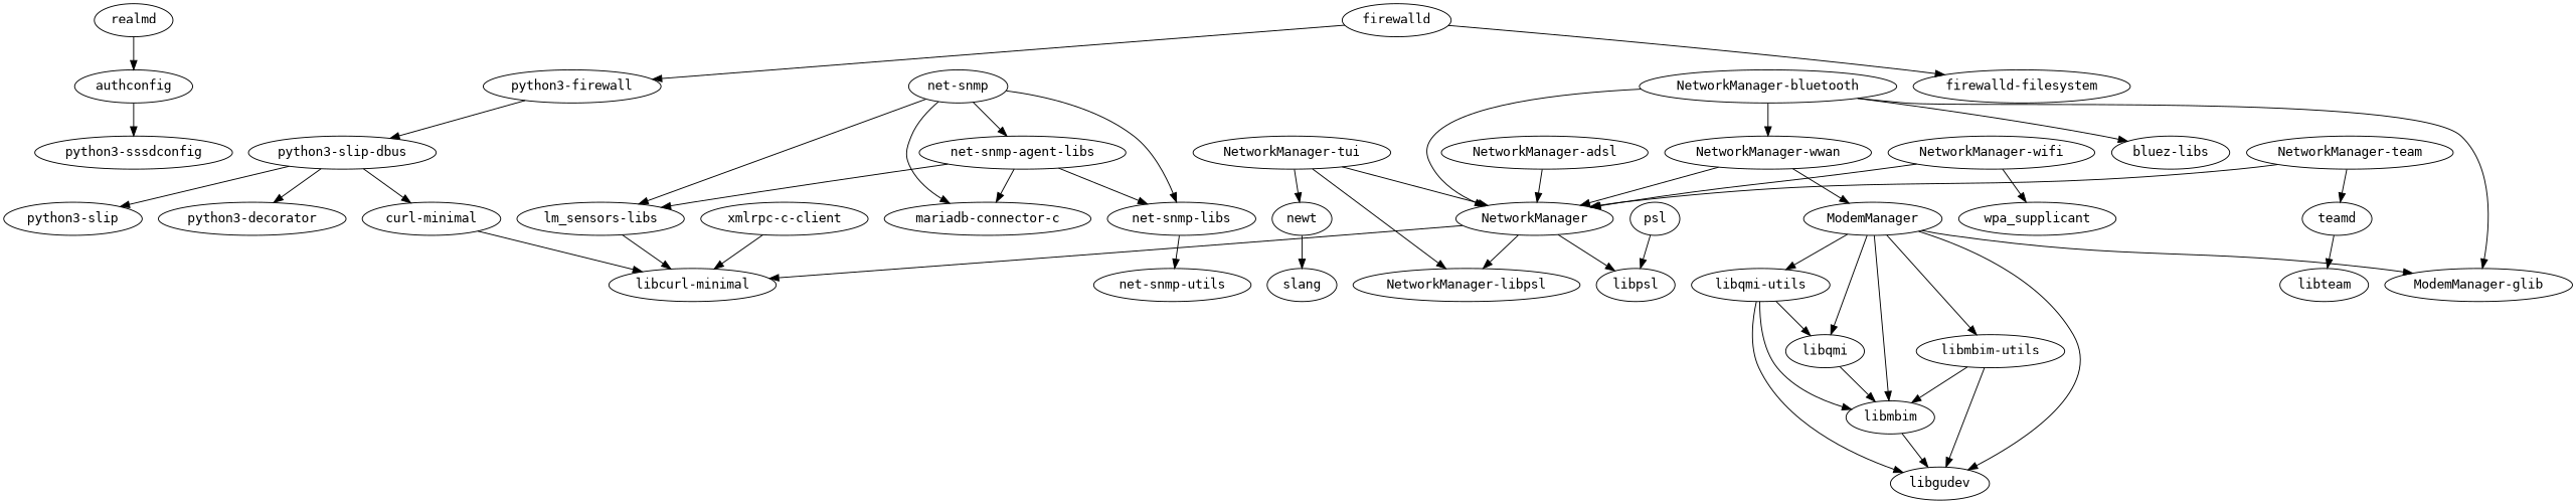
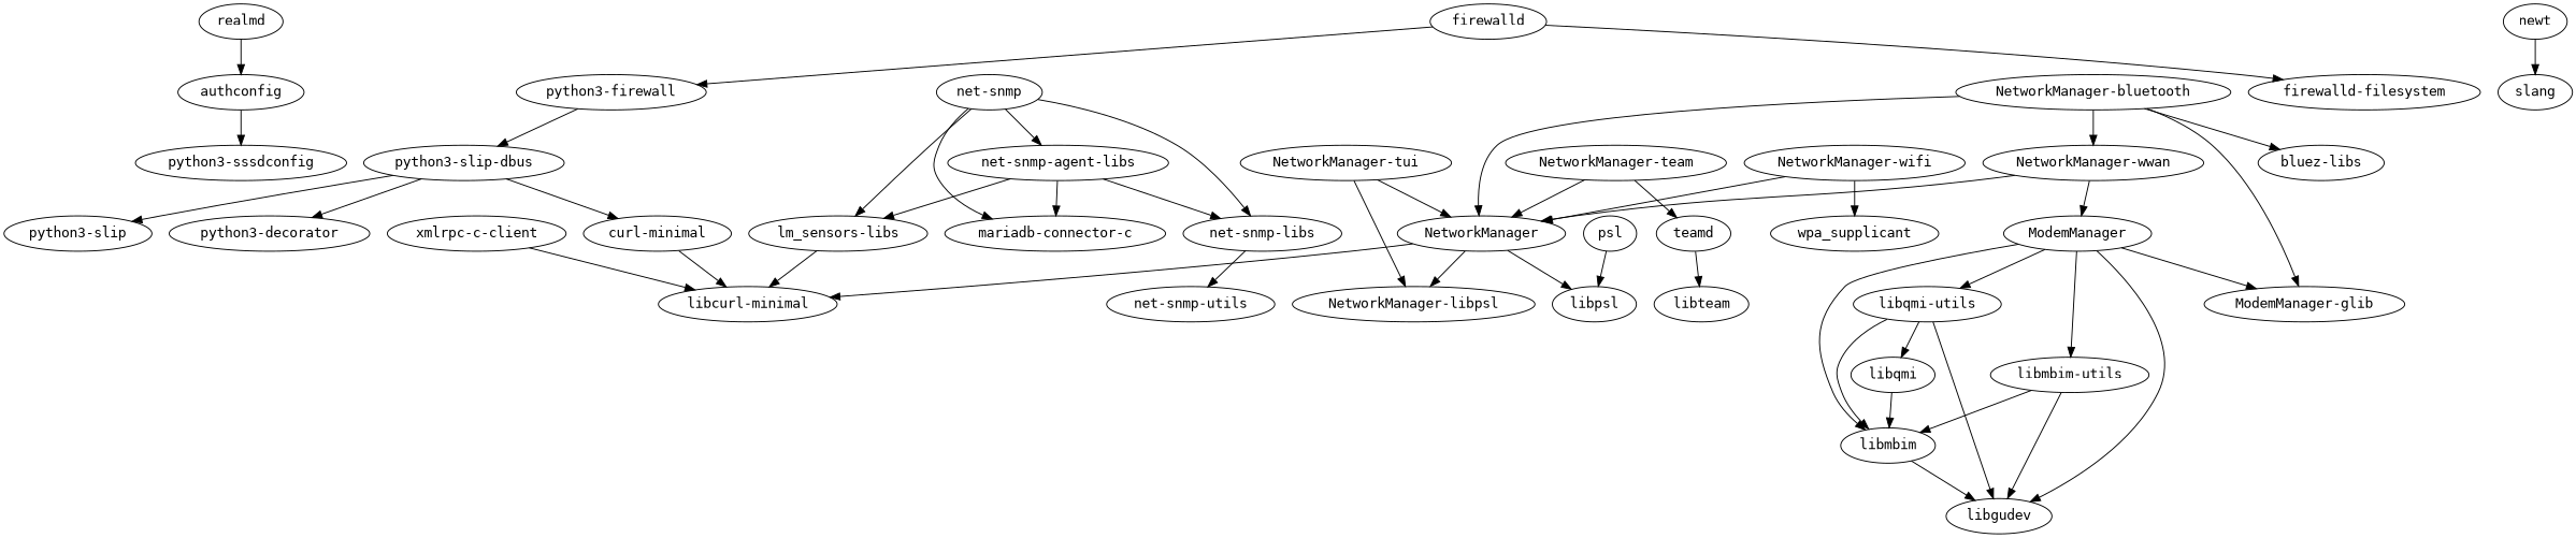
  strict digraph {
    node [fontname=monospace]
    authconfig
    "python3-sssdconfig"
    "curl-minimal"
    "libcurl-minimal"
    firewalld
    "firewalld-filesystem"
    "python3-firewall"
    "python3-slip-dbus"
    "python3-decorator"
    "python3-slip"
    libmbim
    libgudev
    "libmbim-utils"
    libqmi
    "libqmi-utils"
    ModemManager
    "ModemManager-glib"
    "net-snmp-agent-libs"
    "mariadb-connector-c"
    "lm_sensors-libs"
    "net-snmp-libs"
    "net-snmp-utils"
    "net-snmp"
-   "NetworkManager-adsl"
    NetworkManager
    libpsl
    n27 [label="NetworkManager-libpsl"]
    "NetworkManager-bluetooth"
    "bluez-libs"
    "NetworkManager-wwan"
    "NetworkManager-team"
    teamd
    libteam
    "NetworkManager-tui"
    newt
    slang
    "NetworkManager-wifi"
    wpa_supplicant
    psl
    realmd
    "xmlrpc-c-client"
    authconfig -> "python3-sssdconfig"
    "curl-minimal" -> "libcurl-minimal"
    firewalld -> "firewalld-filesystem"
    firewalld -> "python3-firewall"
    "python3-firewall" -> "python3-slip-dbus"
    "python3-slip-dbus" -> "curl-minimal"
    "python3-slip-dbus" -> "python3-decorator"
    "python3-slip-dbus" -> "python3-slip"
    libmbim -> libgudev
    "libmbim-utils" -> libmbim
    "libmbim-utils" -> libgudev
    libqmi -> libmbim
    "libqmi-utils" -> libmbim
    "libqmi-utils" -> libgudev
    "libqmi-utils" -> libqmi
    ModemManager -> libmbim
    ModemManager -> libgudev
    ModemManager -> "libmbim-utils"
-   ModemManager -> libqmi
    ModemManager -> "libqmi-utils"
    ModemManager -> "ModemManager-glib"
    "net-snmp-agent-libs" -> "mariadb-connector-c"
    "net-snmp-agent-libs" -> "lm_sensors-libs"
    "net-snmp-agent-libs" -> "net-snmp-libs"
    "lm_sensors-libs" -> "libcurl-minimal"
    "net-snmp-libs" -> "net-snmp-utils"
    "net-snmp" -> "net-snmp-agent-libs"
    "net-snmp" -> "mariadb-connector-c"
    "net-snmp" -> "lm_sensors-libs"
    "net-snmp" -> "net-snmp-libs"
-   "NetworkManager-adsl" -> NetworkManager
    NetworkManager -> "libcurl-minimal"
    NetworkManager -> libpsl
    NetworkManager -> n27
    "NetworkManager-bluetooth" -> "ModemManager-glib"
    "NetworkManager-bluetooth" -> NetworkManager
    "NetworkManager-bluetooth" -> "bluez-libs"
    "NetworkManager-bluetooth" -> "NetworkManager-wwan"
    "NetworkManager-wwan" -> ModemManager
    "NetworkManager-wwan" -> NetworkManager
    "NetworkManager-team" -> NetworkManager
    "NetworkManager-team" -> teamd
    teamd -> libteam
    "NetworkManager-tui" -> NetworkManager
    "NetworkManager-tui" -> n27
-   "NetworkManager-tui" -> newt
    newt -> slang
    "NetworkManager-wifi" -> NetworkManager
    "NetworkManager-wifi" -> wpa_supplicant
    psl -> libpsl
    realmd -> authconfig
    "xmlrpc-c-client" -> "libcurl-minimal"
  }
